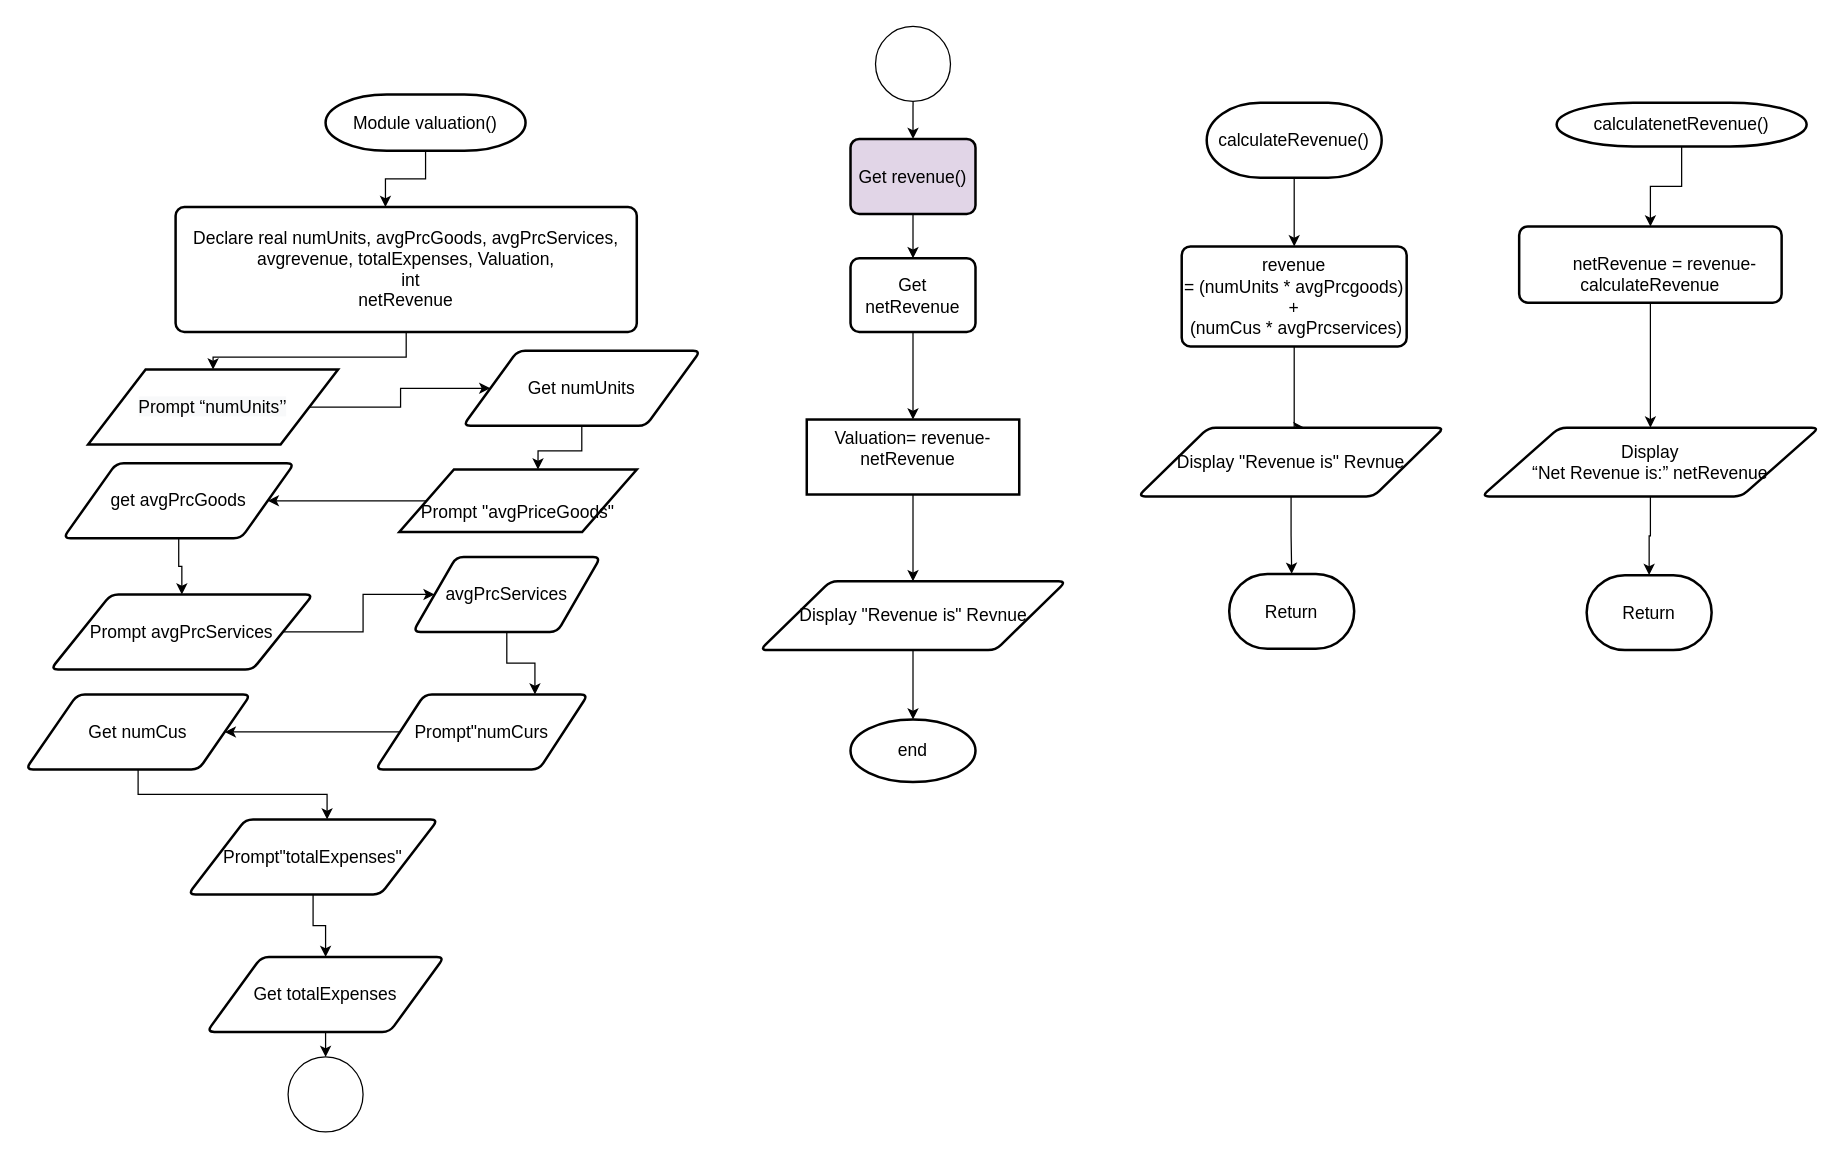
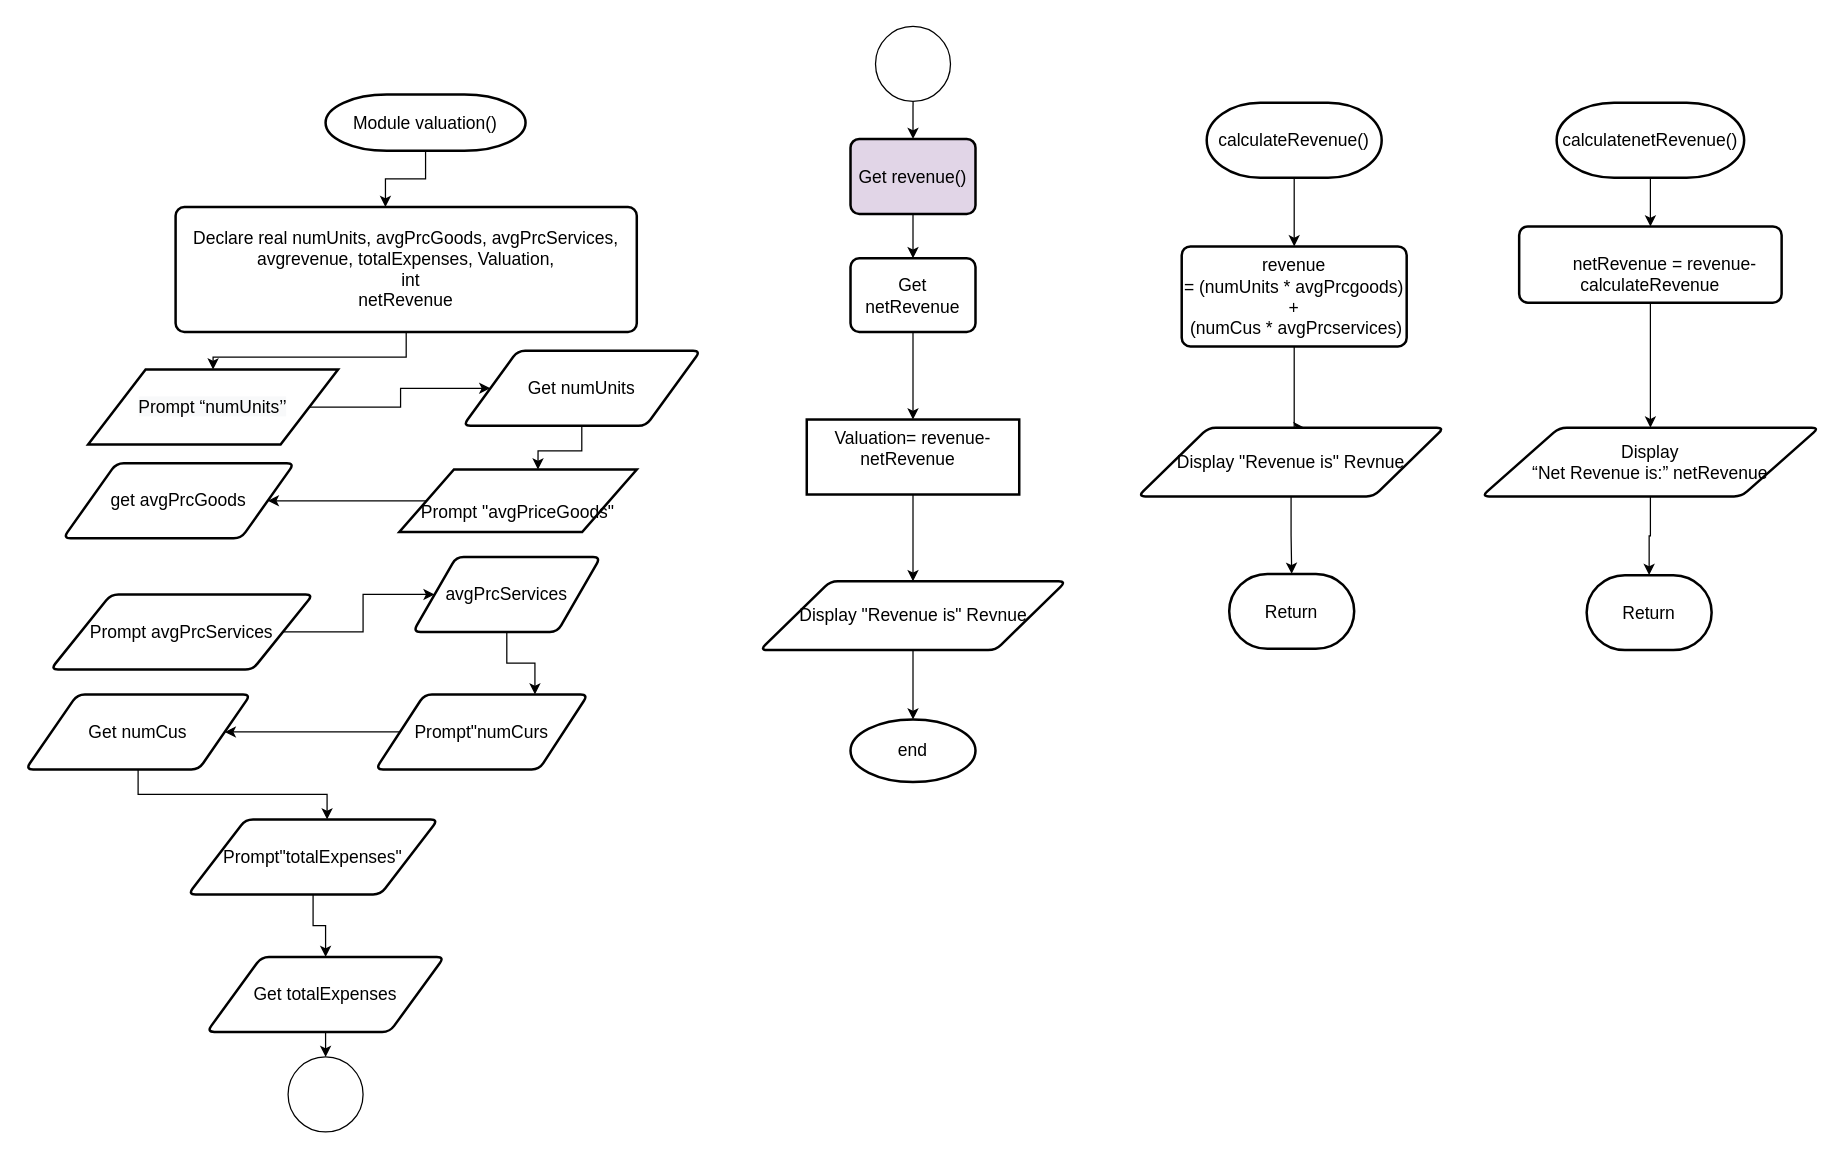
  <mxCell id="0" />
  <mxCell id="1" parent="0" />
  <mxCell id="2" value="end" style="strokeWidth=2;html=1;shape=mxgraph.flowchart.start_1;whiteSpace=wrap;fontSize=14;" vertex="1" parent="1"><mxGeometry x="680" y="575" width="100" height="50" as="geometry" /></mxCell>
  <mxCell id="3" style="edgeStyle=orthogonalEdgeStyle;rounded=0;orthogonalLoop=1;jettySize=auto;html=1;exitX=0.5;exitY=1;exitDx=0;exitDy=0;fontSize=14;" edge="1" parent="1" source="4" target="8"><mxGeometry relative="1" as="geometry" /></mxCell>
  <mxCell id="4" value="&lt;font style=&quot;font-size: 14px;&quot;&gt;Declare real numUnits, avgPrcGoods, avgPrcServices, avgrevenue, totalExpenses, Valuation,&lt;br style=&quot;font-size: 14px;&quot;&gt;&lt;/font&gt;&lt;span style=&quot;line-height: 107%; font-family: calibri, sans-serif; font-size: 14px;&quot;&gt;&lt;font style=&quot;font-size: 14px;&quot;&gt;&amp;nbsp; int&lt;/font&gt;&lt;br style=&quot;font-size: 14px;&quot;&gt;&lt;span style=&quot;font-size: 14px;&quot;&gt;netRevenue&lt;/span&gt;&lt;/span&gt;" style="rounded=1;whiteSpace=wrap;html=1;absoluteArcSize=1;arcSize=14;strokeWidth=2;fontSize=14;" vertex="1" parent="1"><mxGeometry x="140" y="165" width="369" height="100" as="geometry" /></mxCell>
  <mxCell id="5" style="edgeStyle=orthogonalEdgeStyle;rounded=0;orthogonalLoop=1;jettySize=auto;html=1;exitX=0.5;exitY=1;exitDx=0;exitDy=0;exitPerimeter=0;entryX=0.455;entryY=0;entryDx=0;entryDy=0;entryPerimeter=0;fontSize=14;" edge="1" parent="1" source="6" target="4"><mxGeometry relative="1" as="geometry" /></mxCell>
  <mxCell id="6" value="Module valuation()" style="strokeWidth=2;html=1;shape=mxgraph.flowchart.terminator;whiteSpace=wrap;fontSize=14;" vertex="1" parent="1"><mxGeometry x="260" y="75" width="160" height="45" as="geometry" /></mxCell>
  <mxCell id="7" style="edgeStyle=orthogonalEdgeStyle;rounded=0;orthogonalLoop=1;jettySize=auto;html=1;exitX=1;exitY=0.5;exitDx=0;exitDy=0;entryX=0;entryY=0.5;entryDx=0;entryDy=0;fontSize=14;" edge="1" parent="1" source="8" target="16"><mxGeometry relative="1" as="geometry" /></mxCell>
  <mxCell id="8" value="&#10;&#10;&lt;span style=&quot;color: rgb(0, 0, 0); font-family: helvetica; font-size: 14px; font-style: normal; font-weight: 400; letter-spacing: normal; text-align: center; text-indent: 0px; text-transform: none; word-spacing: 0px; background-color: rgb(248, 249, 250); display: inline; float: none;&quot;&gt;Prompt “numUnits’’&lt;/span&gt;&#10;&#10;" style="shape=parallelogram;html=1;strokeWidth=2;perimeter=parallelogramPerimeter;whiteSpace=wrap;rounded=1;arcSize=0;size=0.23;fontSize=14;" vertex="1" parent="1"><mxGeometry x="70" y="295" width="200" height="60" as="geometry" /></mxCell>
  <mxCell id="9" style="edgeStyle=orthogonalEdgeStyle;rounded=0;orthogonalLoop=1;jettySize=auto;html=1;exitX=0;exitY=0.5;exitDx=0;exitDy=0;fontSize=14;" edge="1" parent="1" source="10" target="20"><mxGeometry relative="1" as="geometry" /></mxCell>
  <mxCell id="10" value="&lt;br style=&quot;font-size: 14px;&quot;&gt;Prompt &quot;avgPriceGoods&quot;" style="shape=parallelogram;html=1;strokeWidth=2;perimeter=parallelogramPerimeter;whiteSpace=wrap;rounded=1;arcSize=0;size=0.23;fontSize=14;" vertex="1" parent="1"><mxGeometry x="319" y="375" width="190" height="50" as="geometry" /></mxCell>
  <mxCell id="11" style="edgeStyle=orthogonalEdgeStyle;rounded=0;orthogonalLoop=1;jettySize=auto;html=1;entryX=1;entryY=0.5;entryDx=0;entryDy=0;fontSize=14;" edge="1" parent="1" source="12" target="24"><mxGeometry relative="1" as="geometry" /></mxCell>
  <mxCell id="12" value="Prompt&quot;numCurs" style="shape=parallelogram;html=1;strokeWidth=2;perimeter=parallelogramPerimeter;whiteSpace=wrap;rounded=1;arcSize=12;size=0.23;fontSize=14;" vertex="1" parent="1"><mxGeometry x="300" y="555" width="170" height="60" as="geometry" /></mxCell>
  <mxCell id="13" style="edgeStyle=orthogonalEdgeStyle;rounded=0;orthogonalLoop=1;jettySize=auto;html=1;entryX=0.5;entryY=0;entryDx=0;entryDy=0;fontSize=14;" edge="1" parent="1" source="14" target="26"><mxGeometry relative="1" as="geometry" /></mxCell>
  <mxCell id="14" value="Prompt&quot;totalExpenses&quot;" style="shape=parallelogram;html=1;strokeWidth=2;perimeter=parallelogramPerimeter;whiteSpace=wrap;rounded=1;arcSize=12;size=0.23;fontSize=14;" vertex="1" parent="1"><mxGeometry x="150" y="655" width="200" height="60" as="geometry" /></mxCell>
  <mxCell id="15" style="edgeStyle=orthogonalEdgeStyle;rounded=0;orthogonalLoop=1;jettySize=auto;html=1;entryX=0.584;entryY=0;entryDx=0;entryDy=0;entryPerimeter=0;fontSize=14;" edge="1" parent="1" source="16" target="10"><mxGeometry relative="1" as="geometry" /></mxCell>
  <mxCell id="16" value="Get numUnits" style="shape=parallelogram;html=1;strokeWidth=2;perimeter=parallelogramPerimeter;whiteSpace=wrap;rounded=1;arcSize=12;size=0.23;fontSize=14;" vertex="1" parent="1"><mxGeometry x="370" y="280" width="190" height="60" as="geometry" /></mxCell>
  <mxCell id="17" style="edgeStyle=orthogonalEdgeStyle;rounded=0;orthogonalLoop=1;jettySize=auto;html=1;fontSize=14;" edge="1" parent="1" source="18" target="22"><mxGeometry relative="1" as="geometry" /></mxCell>
  <mxCell id="18" value="Prompt avgPrcServices" style="shape=parallelogram;html=1;strokeWidth=2;perimeter=parallelogramPerimeter;whiteSpace=wrap;rounded=1;arcSize=12;size=0.23;fontSize=14;" vertex="1" parent="1"><mxGeometry x="40" y="475" width="210" height="60" as="geometry" /></mxCell>
- <mxCell id="19" style="edgeStyle=orthogonalEdgeStyle;rounded=0;orthogonalLoop=1;jettySize=auto;html=1;exitX=0.5;exitY=1;exitDx=0;exitDy=0;fontSize=14;" edge="1" parent="1" source="20" target="18"><mxGeometry relative="1" as="geometry" /></mxCell>
  <mxCell id="20" value="get avgPrcGoods" style="shape=parallelogram;html=1;strokeWidth=2;perimeter=parallelogramPerimeter;whiteSpace=wrap;rounded=1;arcSize=12;size=0.23;fontSize=14;" vertex="1" parent="1"><mxGeometry x="50" y="370" width="185" height="60" as="geometry" /></mxCell>
  <mxCell id="21" style="edgeStyle=orthogonalEdgeStyle;rounded=0;orthogonalLoop=1;jettySize=auto;html=1;entryX=0.75;entryY=0;entryDx=0;entryDy=0;fontSize=14;" edge="1" parent="1" source="22" target="12"><mxGeometry relative="1" as="geometry" /></mxCell>
  <mxCell id="22" value="avgPrcServices" style="shape=parallelogram;html=1;strokeWidth=2;perimeter=parallelogramPerimeter;whiteSpace=wrap;rounded=1;arcSize=12;size=0.23;fontSize=14;" vertex="1" parent="1"><mxGeometry x="330" y="445" width="150" height="60" as="geometry" /></mxCell>
  <mxCell id="23" style="edgeStyle=orthogonalEdgeStyle;rounded=0;orthogonalLoop=1;jettySize=auto;html=1;entryX=0.556;entryY=0;entryDx=0;entryDy=0;entryPerimeter=0;fontSize=14;" edge="1" parent="1" source="24" target="14"><mxGeometry relative="1" as="geometry" /></mxCell>
  <mxCell id="24" value="Get numCus" style="shape=parallelogram;html=1;strokeWidth=2;perimeter=parallelogramPerimeter;whiteSpace=wrap;rounded=1;arcSize=12;size=0.23;fontSize=14;" vertex="1" parent="1"><mxGeometry x="20" y="555" width="180" height="60" as="geometry" /></mxCell>
  <mxCell id="25" style="edgeStyle=orthogonalEdgeStyle;rounded=0;orthogonalLoop=1;jettySize=auto;html=1;exitX=0.5;exitY=1;exitDx=0;exitDy=0;entryX=0.5;entryY=0;entryDx=0;entryDy=0;entryPerimeter=0;fontSize=14;" edge="1" parent="1" source="26" target="27"><mxGeometry relative="1" as="geometry" /></mxCell>
  <mxCell id="26" value="Get totalExpenses" style="shape=parallelogram;html=1;strokeWidth=2;perimeter=parallelogramPerimeter;whiteSpace=wrap;rounded=1;arcSize=12;size=0.23;fontSize=14;" vertex="1" parent="1"><mxGeometry x="165" y="765" width="190" height="60" as="geometry" /></mxCell>
  <mxCell id="27" value="" style="verticalLabelPosition=bottom;verticalAlign=top;html=1;shape=mxgraph.flowchart.on-page_reference;fontSize=14;" vertex="1" parent="1"><mxGeometry x="230" y="845" width="60" height="60" as="geometry" /></mxCell>
  <mxCell id="28" style="edgeStyle=orthogonalEdgeStyle;rounded=0;orthogonalLoop=1;jettySize=auto;html=1;fontSize=14;" edge="1" parent="1" source="29" target="31"><mxGeometry relative="1" as="geometry" /></mxCell>
  <mxCell id="29" value="calculateRevenue()" style="strokeWidth=2;html=1;shape=mxgraph.flowchart.terminator;whiteSpace=wrap;fontSize=14;" vertex="1" parent="1"><mxGeometry x="965" y="81.5" width="140" height="60" as="geometry" /></mxCell>
  <mxCell id="30" style="edgeStyle=orthogonalEdgeStyle;rounded=0;orthogonalLoop=1;jettySize=auto;html=1;exitX=0.5;exitY=1;exitDx=0;exitDy=0;entryX=0.544;entryY=0;entryDx=0;entryDy=0;entryPerimeter=0;fontSize=14;" edge="1" parent="1" source="31" target="33"><mxGeometry relative="1" as="geometry"><Array as="points"><mxPoint x="1035" y="341.5" /></Array></mxGeometry></mxCell>
  <mxCell id="31" value="&lt;span style=&quot;font-size: 14px; line-height: 107%; font-family: calibri, sans-serif;&quot;&gt;revenue&lt;br style=&quot;font-size: 14px;&quot;&gt;&lt;/span&gt;&lt;span style=&quot;font-size: 14px; line-height: 107%; font-family: calibri, sans-serif;&quot;&gt;= (&lt;/span&gt;&lt;span style=&quot;font-size: 14px; line-height: 107%; font-family: calibri, sans-serif;&quot;&gt;numUnits * avgPrcgoods)&lt;br style=&quot;font-size: 14px;&quot;&gt;+&lt;br style=&quot;font-size: 14px;&quot;&gt;&amp;nbsp;(numCus * avgPrcservices)&lt;/span&gt;" style="rounded=1;whiteSpace=wrap;html=1;absoluteArcSize=1;arcSize=14;strokeWidth=2;fontSize=14;" vertex="1" parent="1"><mxGeometry x="945" y="196.5" width="180" height="80" as="geometry" /></mxCell>
  <mxCell id="32" style="edgeStyle=orthogonalEdgeStyle;rounded=0;orthogonalLoop=1;jettySize=auto;html=1;exitX=0.5;exitY=1;exitDx=0;exitDy=0;entryX=0.5;entryY=0;entryDx=0;entryDy=0;entryPerimeter=0;fontSize=14;" edge="1" parent="1" source="33" target="34"><mxGeometry relative="1" as="geometry" /></mxCell>
  <mxCell id="33" value="Display &quot;Revenue is&quot; Revnue" style="shape=parallelogram;html=1;strokeWidth=2;perimeter=parallelogramPerimeter;whiteSpace=wrap;rounded=1;arcSize=12;size=0.23;fontSize=14;" vertex="1" parent="1"><mxGeometry x="910" y="341.5" width="245" height="55" as="geometry" /></mxCell>
  <mxCell id="34" value="Return" style="strokeWidth=2;html=1;shape=mxgraph.flowchart.terminator;whiteSpace=wrap;fontSize=14;" vertex="1" parent="1"><mxGeometry x="983" y="458.5" width="100" height="60" as="geometry" /></mxCell>
  <mxCell id="35" style="edgeStyle=orthogonalEdgeStyle;rounded=0;orthogonalLoop=1;jettySize=auto;html=1;exitX=0.5;exitY=1;exitDx=0;exitDy=0;exitPerimeter=0;entryX=0.5;entryY=0;entryDx=0;entryDy=0;fontSize=14;" edge="1" parent="1" source="36" target="38"><mxGeometry relative="1" as="geometry" /></mxCell>
- <mxCell id="36" value="calculatenetRevenue()" style="strokeWidth=2;html=1;shape=mxgraph.flowchart.terminator;whiteSpace=wrap;fontSize=14;" vertex="1" parent="1"><mxGeometry x="1245" y="81.5" width="200" height="35" as="geometry" /></mxCell>
+ <mxCell id="36" value="calculatenetRevenue()" style="strokeWidth=2;html=1;shape=mxgraph.flowchart.terminator;whiteSpace=wrap;fontSize=14;" vertex="1" parent="1"><mxGeometry x="1245" y="81.5" width="150" height="60" as="geometry" /></mxCell>
  <mxCell id="37" style="edgeStyle=orthogonalEdgeStyle;rounded=0;orthogonalLoop=1;jettySize=auto;html=1;fontSize=14;" edge="1" parent="1" source="38" target="40"><mxGeometry relative="1" as="geometry" /></mxCell>
  <mxCell id="38" value="&lt;br style=&quot;font-size: 14px;&quot;&gt;&lt;p class=&quot;MsoNormal&quot; style=&quot;font-size: 14px;&quot;&gt;&amp;nbsp;&amp;nbsp;&amp;nbsp;&amp;nbsp;&amp;nbsp; netRevenue = revenue-calculateRevenue&lt;/p&gt;" style="rounded=1;whiteSpace=wrap;html=1;absoluteArcSize=1;arcSize=14;strokeWidth=2;fontSize=14;" vertex="1" parent="1"><mxGeometry x="1215" y="180.5" width="210" height="61" as="geometry" /></mxCell>
  <mxCell id="39" style="edgeStyle=orthogonalEdgeStyle;rounded=0;orthogonalLoop=1;jettySize=auto;html=1;exitX=0.5;exitY=1;exitDx=0;exitDy=0;entryX=0.5;entryY=0;entryDx=0;entryDy=0;entryPerimeter=0;fontSize=14;" edge="1" parent="1" source="40" target="41"><mxGeometry relative="1" as="geometry" /></mxCell>
  <mxCell id="40" value="&lt;span style=&quot;font-size: 14px; line-height: 107%; font-family: calibri, sans-serif;&quot;&gt;Display&lt;br style=&quot;font-size: 14px;&quot;&gt;“Net Revenue is:” netRevenue&lt;/span&gt;" style="shape=parallelogram;html=1;strokeWidth=2;perimeter=parallelogramPerimeter;whiteSpace=wrap;rounded=1;arcSize=12;size=0.23;fontSize=14;" vertex="1" parent="1"><mxGeometry x="1185" y="341.5" width="270" height="55" as="geometry" /></mxCell>
  <mxCell id="41" value="Return" style="strokeWidth=2;html=1;shape=mxgraph.flowchart.terminator;whiteSpace=wrap;fontSize=14;" vertex="1" parent="1"><mxGeometry x="1269" y="459.5" width="100" height="60" as="geometry" /></mxCell>
  <mxCell id="42" style="edgeStyle=orthogonalEdgeStyle;rounded=0;orthogonalLoop=1;jettySize=auto;html=1;entryX=0.5;entryY=0;entryDx=0;entryDy=0;fontSize=14;" edge="1" parent="1" target="46"><mxGeometry relative="1" as="geometry"><mxPoint x="730.034" y="80.5" as="sourcePoint" /></mxGeometry></mxCell>
  <mxCell id="43" style="edgeStyle=orthogonalEdgeStyle;rounded=0;orthogonalLoop=1;jettySize=auto;html=1;entryX=0.5;entryY=0;entryDx=0;entryDy=0;fontSize=14;" edge="1" parent="1" source="44" target="49"><mxGeometry relative="1" as="geometry" /></mxCell>
  <mxCell id="44" value="Get netRevenue" style="rounded=1;whiteSpace=wrap;html=1;absoluteArcSize=1;arcSize=14;strokeWidth=2;fontSize=14;" vertex="1" parent="1"><mxGeometry x="680" y="206" width="100" height="59" as="geometry" /></mxCell>
  <mxCell id="45" style="edgeStyle=orthogonalEdgeStyle;rounded=0;orthogonalLoop=1;jettySize=auto;html=1;exitX=0.5;exitY=1;exitDx=0;exitDy=0;entryX=0.5;entryY=0;entryDx=0;entryDy=0;fontSize=14;" edge="1" parent="1" source="46" target="44"><mxGeometry relative="1" as="geometry" /></mxCell>
  <mxCell id="46" value="Get revenue()" style="rounded=1;whiteSpace=wrap;html=1;absoluteArcSize=1;arcSize=14;strokeWidth=2;fontSize=14;fillColor=#e1d5e7;" vertex="1" parent="1"><mxGeometry x="680" y="110.5" width="100" height="60" as="geometry" /></mxCell>
  <mxCell id="47" value="" style="verticalLabelPosition=bottom;verticalAlign=top;html=1;shape=mxgraph.flowchart.on-page_reference;fontSize=14;" vertex="1" parent="1"><mxGeometry x="700" y="20.5" width="60" height="60" as="geometry" /></mxCell>
  <mxCell id="48" style="edgeStyle=orthogonalEdgeStyle;rounded=0;orthogonalLoop=1;jettySize=auto;html=1;entryX=0.5;entryY=0;entryDx=0;entryDy=0;fontSize=14;" edge="1" parent="1" source="49" target="51"><mxGeometry relative="1" as="geometry" /></mxCell>
  <mxCell id="49" value="&lt;span style=&quot;font-size: 14px;&quot;&gt;Valuation= revenue-netRevenue&lt;/span&gt;&lt;span style=&quot;font-size: 14px;&quot;&gt;&amp;nbsp;&amp;nbsp;&lt;/span&gt;&lt;p class=&quot;MsoNormal&quot; style=&quot;font-size: 14px;&quot;&gt;&lt;/p&gt;" style="whiteSpace=wrap;html=1;absoluteArcSize=1;arcSize=14;strokeWidth=2;fontSize=14;rounded=0;" vertex="1" parent="1"><mxGeometry x="645" y="335" width="170" height="60" as="geometry" /></mxCell>
  <mxCell id="50" style="edgeStyle=orthogonalEdgeStyle;rounded=0;orthogonalLoop=1;jettySize=auto;html=1;entryX=0.5;entryY=0;entryDx=0;entryDy=0;entryPerimeter=0;fontSize=14;" edge="1" parent="1" source="51" target="2"><mxGeometry relative="1" as="geometry" /></mxCell>
  <mxCell id="51" value="Display &quot;Revenue is&quot; Revnue" style="shape=parallelogram;html=1;strokeWidth=2;perimeter=parallelogramPerimeter;whiteSpace=wrap;rounded=1;arcSize=12;size=0.23;fontSize=14;" vertex="1" parent="1"><mxGeometry x="607.5" y="464.5" width="245" height="55" as="geometry" /></mxCell>
